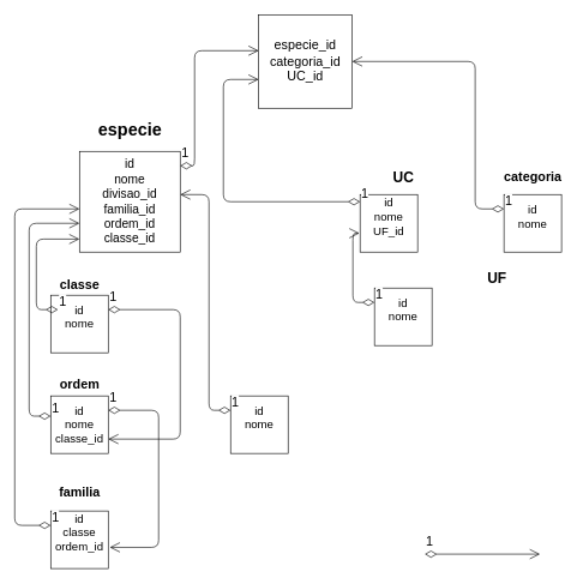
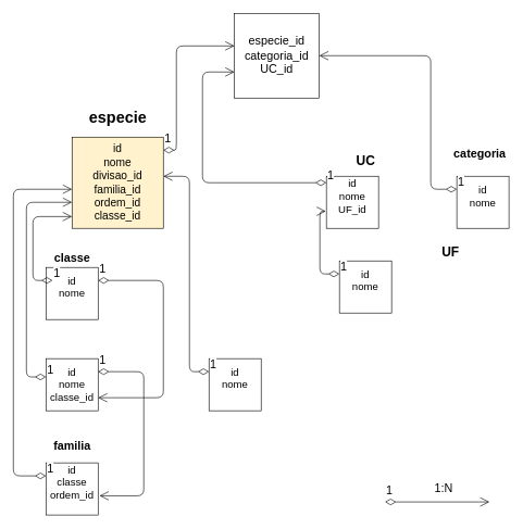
  <mxCell id="0" />
  <mxCell id="1" parent="0" />
  <mxCell id="2" value="&lt;span style=&quot;font-size: 18px&quot;&gt;especie_id&lt;/span&gt;&lt;br style=&quot;font-size: 18px&quot;&gt;&lt;span style=&quot;font-size: 18px&quot;&gt;categoria_id&lt;/span&gt;&lt;br style=&quot;font-size: 18px&quot;&gt;&lt;span style=&quot;font-size: 18px&quot;&gt;UC_id&lt;/span&gt;" style="whiteSpace=wrap;html=1;aspect=fixed;align=center;fontSize=18;" vertex="1" parent="1"><mxGeometry x="359" y="20" width="130" height="130" as="geometry" /></mxCell>
- <mxCell id="3" value="&lt;div style=&quot;font-size: 17px&quot;&gt;&lt;span style=&quot;font-size: 17px&quot;&gt;id&lt;/span&gt;&lt;/div&gt;&lt;font style=&quot;font-size: 17px&quot;&gt;&lt;div style=&quot;font-size: 17px&quot;&gt;&lt;span style=&quot;font-size: 17px&quot;&gt;nome&lt;/span&gt;&lt;/div&gt;&lt;font style=&quot;font-size: 17px&quot;&gt;&lt;div style=&quot;font-size: 17px&quot;&gt;&lt;span style=&quot;font-size: 17px&quot;&gt;divisao_id&lt;/span&gt;&lt;/div&gt;&lt;div style=&quot;font-size: 17px&quot;&gt;&lt;span style=&quot;font-size: 17px&quot;&gt;familia_id&lt;/span&gt;&lt;/div&gt;&lt;div style=&quot;font-size: 17px&quot;&gt;&lt;span style=&quot;font-size: 17px&quot;&gt;ordem_id&lt;/span&gt;&lt;/div&gt;&lt;div style=&quot;font-size: 17px&quot;&gt;&lt;span style=&quot;font-size: 17px&quot;&gt;classe_id&lt;/span&gt;&lt;/div&gt;&lt;/font&gt;&lt;/font&gt;" style="whiteSpace=wrap;html=1;aspect=fixed;align=center;fontSize=17;" vertex="1" parent="1"><mxGeometry x="110" y="210" width="140" height="140" as="geometry" /></mxCell>
+ <mxCell id="3" value="&lt;div style=&quot;font-size: 17px&quot;&gt;&lt;span style=&quot;font-size: 17px&quot;&gt;id&lt;/span&gt;&lt;/div&gt;&lt;font style=&quot;font-size: 17px&quot;&gt;&lt;div style=&quot;font-size: 17px&quot;&gt;&lt;span style=&quot;font-size: 17px&quot;&gt;nome&lt;/span&gt;&lt;/div&gt;&lt;font style=&quot;font-size: 17px&quot;&gt;&lt;div style=&quot;font-size: 17px&quot;&gt;&lt;span style=&quot;font-size: 17px&quot;&gt;divisao_id&lt;/span&gt;&lt;/div&gt;&lt;div style=&quot;font-size: 17px&quot;&gt;&lt;span style=&quot;font-size: 17px&quot;&gt;familia_id&lt;/span&gt;&lt;/div&gt;&lt;div style=&quot;font-size: 17px&quot;&gt;&lt;span style=&quot;font-size: 17px&quot;&gt;ordem_id&lt;/span&gt;&lt;/div&gt;&lt;div style=&quot;font-size: 17px&quot;&gt;&lt;span style=&quot;font-size: 17px&quot;&gt;classe_id&lt;/span&gt;&lt;/div&gt;&lt;/font&gt;&lt;/font&gt;" style="whiteSpace=wrap;html=1;aspect=fixed;align=center;fontSize=17;fillColor=#fff2cc;" vertex="1" parent="1"><mxGeometry x="110" y="210" width="140" height="140" as="geometry" /></mxCell>
  <mxCell id="4" value="&lt;div&gt;&lt;span style=&quot;font-size: 16px&quot;&gt;id&lt;/span&gt;&lt;/div&gt;&lt;font style=&quot;font-size: 16px&quot;&gt;&lt;div&gt;&lt;span&gt;nome&lt;/span&gt;&lt;/div&gt;&lt;font style=&quot;font-size: 16px&quot;&gt;&lt;br&gt;&lt;/font&gt;&lt;/font&gt;" style="whiteSpace=wrap;html=1;aspect=fixed;align=center;" vertex="1" parent="1"><mxGeometry x="700" y="270" width="80" height="80" as="geometry" /></mxCell>
  <mxCell id="5" value="&lt;div&gt;&lt;span style=&quot;font-size: 16px&quot;&gt;id&lt;/span&gt;&lt;/div&gt;&lt;font style=&quot;font-size: 16px&quot;&gt;&lt;div&gt;&lt;span&gt;nome&lt;/span&gt;&lt;/div&gt;&lt;div&gt;&lt;span&gt;UF_id&lt;/span&gt;&lt;/div&gt;&lt;font style=&quot;font-size: 16px&quot;&gt;&lt;br&gt;&lt;/font&gt;&lt;/font&gt;" style="whiteSpace=wrap;html=1;aspect=fixed;align=center;" vertex="1" parent="1"><mxGeometry x="500" y="270" width="80" height="80" as="geometry" /></mxCell>
  <mxCell id="6" value="especie" style="text;strokeColor=none;fillColor=none;html=1;fontSize=24;fontStyle=1;verticalAlign=middle;align=center;" vertex="1" parent="1"><mxGeometry x="130" y="160" width="100" height="40" as="geometry" /></mxCell>
  <mxCell id="7" value="UC" style="text;strokeColor=none;fillColor=none;html=1;fontSize=20;fontStyle=1;verticalAlign=middle;align=center;" vertex="1" parent="1"><mxGeometry x="530" y="240" width="60" height="10" as="geometry" /></mxCell>
  <mxCell id="8" value="UF" style="text;strokeColor=none;fillColor=none;html=1;fontSize=20;fontStyle=1;verticalAlign=middle;align=center;" vertex="1" parent="1"><mxGeometry x="660" y="370" width="60" height="30" as="geometry" /></mxCell>
  <mxCell id="9" value="&lt;div&gt;&lt;span style=&quot;font-size: 16px&quot;&gt;id&lt;/span&gt;&lt;/div&gt;&lt;font style=&quot;font-size: 16px&quot;&gt;&lt;div&gt;&lt;span&gt;nome&lt;/span&gt;&lt;/div&gt;&lt;font style=&quot;font-size: 16px&quot;&gt;&lt;br&gt;&lt;/font&gt;&lt;/font&gt;" style="whiteSpace=wrap;html=1;aspect=fixed;align=center;" vertex="1" parent="1"><mxGeometry x="520" y="400" width="80" height="80" as="geometry" /></mxCell>
- <mxCell id="10" value="categoria" style="text;strokeColor=none;fillColor=none;html=1;fontSize=18;fontStyle=1;verticalAlign=middle;align=center;" vertex="1" parent="1"><mxGeometry x="710" y="230" width="60" height="30" as="geometry" /></mxCell>
+ <mxCell id="10" value="categoria" style="text;strokeColor=none;fillColor=none;html=1;fontSize=18;fontStyle=1;verticalAlign=middle;align=center;" vertex="1" parent="1"><mxGeometry x="705" y="220" width="60" height="30" as="geometry" /></mxCell>
  <mxCell id="11" value="&lt;div&gt;&lt;span style=&quot;font-size: 16px&quot;&gt;id&lt;/span&gt;&lt;/div&gt;&lt;font style=&quot;font-size: 16px&quot;&gt;&lt;div&gt;&lt;span&gt;nome&lt;/span&gt;&lt;/div&gt;&lt;font style=&quot;font-size: 16px&quot;&gt;classe_id&lt;br&gt;&lt;/font&gt;&lt;/font&gt;" style="whiteSpace=wrap;html=1;aspect=fixed;align=center;" vertex="1" parent="1"><mxGeometry x="70" y="550" width="80" height="80" as="geometry" /></mxCell>
  <mxCell id="12" value="&lt;div&gt;&lt;span style=&quot;font-size: 16px&quot;&gt;id&lt;/span&gt;&lt;/div&gt;&lt;font style=&quot;font-size: 16px&quot;&gt;&lt;div&gt;&lt;span&gt;nome&lt;/span&gt;&lt;/div&gt;&lt;font style=&quot;font-size: 16px&quot;&gt;&lt;br&gt;&lt;/font&gt;&lt;/font&gt;" style="whiteSpace=wrap;html=1;aspect=fixed;align=center;" vertex="1" parent="1"><mxGeometry x="320" y="550" width="80" height="80" as="geometry" /></mxCell>
  <mxCell id="13" value="&lt;div&gt;&lt;span style=&quot;font-size: 16px&quot;&gt;id&lt;/span&gt;&lt;/div&gt;&lt;font style=&quot;font-size: 16px&quot;&gt;&lt;div&gt;&lt;span&gt;classe&lt;/span&gt;&lt;/div&gt;&lt;div&gt;&lt;span&gt;ordem_id&lt;/span&gt;&lt;/div&gt;&lt;font style=&quot;font-size: 16px&quot;&gt;&lt;br&gt;&lt;/font&gt;&lt;/font&gt;" style="whiteSpace=wrap;html=1;aspect=fixed;align=center;" vertex="1" parent="1"><mxGeometry x="70" y="710" width="80" height="80" as="geometry" /></mxCell>
  <mxCell id="14" value="familia" style="text;strokeColor=none;fillColor=none;html=1;fontSize=18;fontStyle=1;verticalAlign=middle;align=center;" vertex="1" parent="1"><mxGeometry x="80" y="670" width="60" height="30" as="geometry" /></mxCell>
- <mxCell id="15" value="ordem" style="text;strokeColor=none;fillColor=none;html=1;fontSize=18;fontStyle=1;verticalAlign=middle;align=center;" vertex="1" parent="1"><mxGeometry x="80" y="520" width="60" height="30" as="geometry" /></mxCell>
  <mxCell id="16" value="&lt;div&gt;&lt;span style=&quot;font-size: 16px&quot;&gt;id&lt;/span&gt;&lt;/div&gt;&lt;font style=&quot;font-size: 16px&quot;&gt;&lt;div&gt;&lt;span&gt;nome&lt;/span&gt;&lt;/div&gt;&lt;font style=&quot;font-size: 16px&quot;&gt;&lt;br&gt;&lt;/font&gt;&lt;/font&gt;" style="whiteSpace=wrap;html=1;aspect=fixed;align=center;" vertex="1" parent="1"><mxGeometry x="70" y="410" width="80" height="80" as="geometry" /></mxCell>
  <mxCell id="17" value="classe" style="text;strokeColor=none;fillColor=none;html=1;fontSize=18;fontStyle=1;verticalAlign=middle;align=center;" vertex="1" parent="1"><mxGeometry x="80" y="380" width="60" height="30" as="geometry" /></mxCell>
  <mxCell id="18" value="1" style="endArrow=open;html=1;endSize=12;startArrow=diamondThin;startSize=14;startFill=0;edgeStyle=orthogonalEdgeStyle;align=left;verticalAlign=bottom;fontSize=18;entryX=1.026;entryY=0.632;entryDx=0;entryDy=0;entryPerimeter=0;" edge="1" parent="1" target="13"><mxGeometry x="-1" y="3" relative="1" as="geometry"><mxPoint x="150" y="570" as="sourcePoint" /><mxPoint x="310" y="570" as="targetPoint" /><Array as="points"><mxPoint x="220" y="570" /><mxPoint x="220" y="761" /></Array></mxGeometry></mxCell>
  <mxCell id="19" value="1" style="endArrow=open;html=1;endSize=12;startArrow=diamondThin;startSize=14;startFill=0;edgeStyle=orthogonalEdgeStyle;align=left;verticalAlign=bottom;fontSize=18;entryX=1;entryY=0.75;entryDx=0;entryDy=0;" edge="1" parent="1" source="16" target="11"><mxGeometry x="-1" y="3" relative="1" as="geometry"><mxPoint x="160" y="460" as="sourcePoint" /><mxPoint x="320" y="460" as="targetPoint" /><Array as="points"><mxPoint x="250" y="430" /><mxPoint x="250" y="610" /></Array></mxGeometry></mxCell>
+ <mxCell id="20" value="1:N" style="text;html=1;strokeColor=none;fillColor=none;align=center;verticalAlign=middle;whiteSpace=wrap;rounded=0;fontSize=18;" vertex="1" parent="1"><mxGeometry x="630" y="740" width="100" height="20" as="geometry" /></mxCell>
  <mxCell id="21" value="1" style="endArrow=open;html=1;endSize=12;startArrow=diamondThin;startSize=14;startFill=0;edgeStyle=orthogonalEdgeStyle;align=left;verticalAlign=bottom;fontSize=18;entryX=1;entryY=0.429;entryDx=0;entryDy=0;entryPerimeter=0;exitX=0;exitY=0.25;exitDx=0;exitDy=0;" edge="1" parent="1" source="12" target="3"><mxGeometry x="-1" y="3" relative="1" as="geometry"><mxPoint x="300" y="570" as="sourcePoint" /><mxPoint x="450" y="570" as="targetPoint" /><Array as="points"><mxPoint x="290" y="570" /><mxPoint x="290" y="270" /></Array></mxGeometry></mxCell>
  <mxCell id="22" value="1" style="endArrow=open;html=1;endSize=12;startArrow=diamondThin;startSize=14;startFill=0;edgeStyle=orthogonalEdgeStyle;align=left;verticalAlign=bottom;fontSize=18;entryX=-0.001;entryY=0.871;entryDx=0;entryDy=0;entryPerimeter=0;" edge="1" parent="1" target="3"><mxGeometry x="-1" y="3" relative="1" as="geometry"><mxPoint x="80" y="430" as="sourcePoint" /><mxPoint x="90" y="250" as="targetPoint" /><Array as="points"><mxPoint x="50" y="430" /><mxPoint x="50" y="332" /></Array></mxGeometry></mxCell>
  <mxCell id="23" value="1" style="endArrow=open;html=1;endSize=12;startArrow=diamondThin;startSize=14;startFill=0;edgeStyle=orthogonalEdgeStyle;align=left;verticalAlign=bottom;fontSize=18;" edge="1" parent="1" target="3"><mxGeometry x="-1" y="3" relative="1" as="geometry"><mxPoint x="70" y="578.14" as="sourcePoint" /><mxPoint x="40" y="210" as="targetPoint" /><Array as="points"><mxPoint x="40" y="578" /><mxPoint x="40" y="310" /></Array></mxGeometry></mxCell>
  <mxCell id="24" value="1" style="endArrow=open;html=1;endSize=12;startArrow=diamondThin;startSize=14;startFill=0;edgeStyle=orthogonalEdgeStyle;align=left;verticalAlign=bottom;fontSize=18;exitX=0;exitY=0.25;exitDx=0;exitDy=0;" edge="1" parent="1" source="13"><mxGeometry x="-1" y="3" relative="1" as="geometry"><mxPoint x="50" y="730" as="sourcePoint" /><mxPoint x="110" y="290" as="targetPoint" /><Array as="points"><mxPoint x="20" y="730" /><mxPoint x="20" y="290" /></Array></mxGeometry></mxCell>
  <mxCell id="25" value="1" style="endArrow=open;html=1;endSize=12;startArrow=diamondThin;startSize=14;startFill=0;edgeStyle=orthogonalEdgeStyle;align=left;verticalAlign=bottom;fontSize=18;" edge="1" parent="1" target="2"><mxGeometry x="-1" y="3" relative="1" as="geometry"><mxPoint x="250" y="230" as="sourcePoint" /><mxPoint x="270" y="70" as="targetPoint" /><Array as="points"><mxPoint x="270" y="230" /><mxPoint x="270" y="70" /></Array></mxGeometry></mxCell>
  <mxCell id="26" value="1" style="endArrow=open;html=1;endSize=12;startArrow=diamondThin;startSize=14;startFill=0;edgeStyle=orthogonalEdgeStyle;align=left;verticalAlign=bottom;fontSize=18;entryX=-0.011;entryY=0.672;entryDx=0;entryDy=0;entryPerimeter=0;" edge="1" parent="1" source="9" target="5"><mxGeometry x="-1" y="3" relative="1" as="geometry"><mxPoint x="510" y="450" as="sourcePoint" /><mxPoint x="490" y="310" as="targetPoint" /><Array as="points"><mxPoint x="490" y="420" /><mxPoint x="490" y="324" /></Array></mxGeometry></mxCell>
  <mxCell id="27" value="1" style="endArrow=open;html=1;endSize=12;startArrow=diamondThin;startSize=14;startFill=0;edgeStyle=orthogonalEdgeStyle;align=left;verticalAlign=bottom;fontSize=18;" edge="1" parent="1" source="5"><mxGeometry x="-1" y="3" relative="1" as="geometry"><mxPoint x="440" y="300" as="sourcePoint" /><mxPoint x="359" y="110" as="targetPoint" /><Array as="points"><mxPoint x="310" y="280" /><mxPoint x="310" y="110" /></Array></mxGeometry></mxCell>
  <mxCell id="28" value="1" style="endArrow=open;html=1;endSize=12;startArrow=diamondThin;startSize=14;startFill=0;edgeStyle=orthogonalEdgeStyle;align=left;verticalAlign=bottom;fontSize=18;exitX=0;exitY=0.25;exitDx=0;exitDy=0;" edge="1" parent="1" source="4" target="2"><mxGeometry x="-1" y="3" relative="1" as="geometry"><mxPoint x="650" y="170" as="sourcePoint" /><mxPoint x="630" y="70" as="targetPoint" /><Array as="points"><mxPoint x="660" y="290" /><mxPoint x="660" y="85" /></Array></mxGeometry></mxCell>
  <mxCell id="29" value="1" style="endArrow=open;html=1;endSize=12;startArrow=diamondThin;startSize=14;startFill=0;edgeStyle=orthogonalEdgeStyle;align=left;verticalAlign=bottom;fontSize=18;" edge="1" parent="1"><mxGeometry x="-1" y="3" relative="1" as="geometry"><mxPoint x="590" y="770" as="sourcePoint" /><mxPoint x="750" y="770" as="targetPoint" /></mxGeometry></mxCell>
